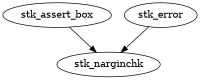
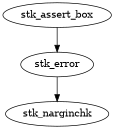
  digraph {
    stk_assert_box
    stk_error
    stk_narginchk
-   stk_assert_box -> stk_narginchk
+   stk_assert_box -> stk_error
    stk_error -> stk_narginchk
  }
